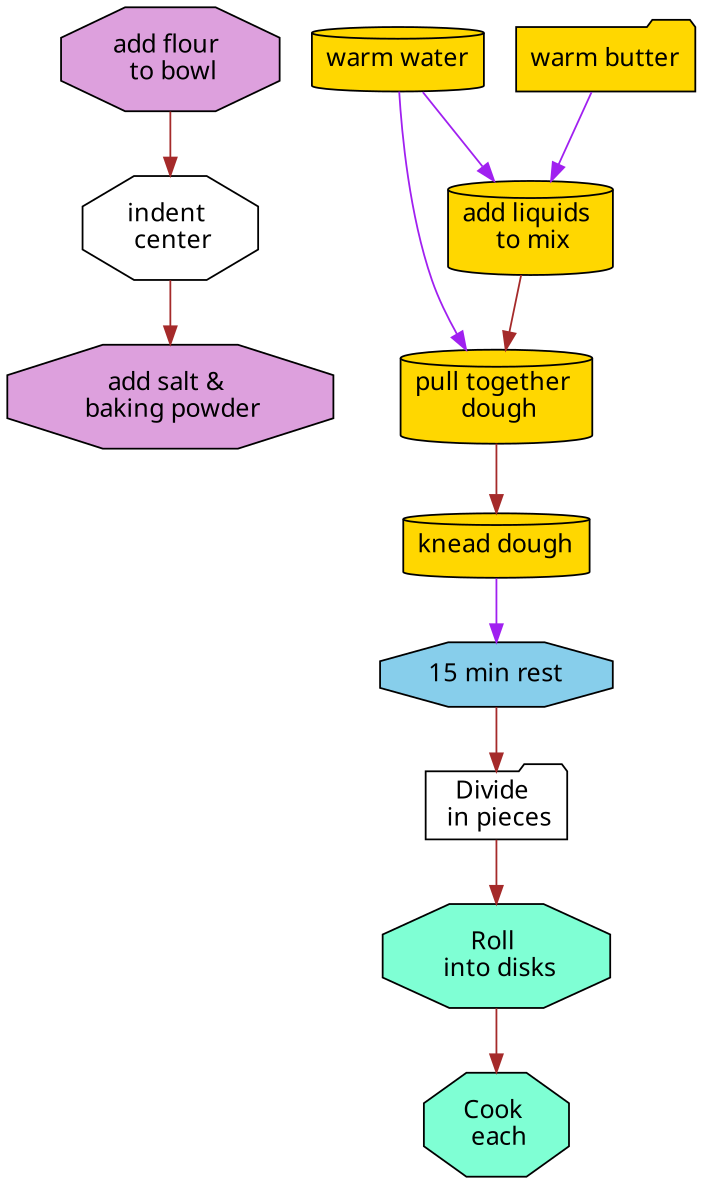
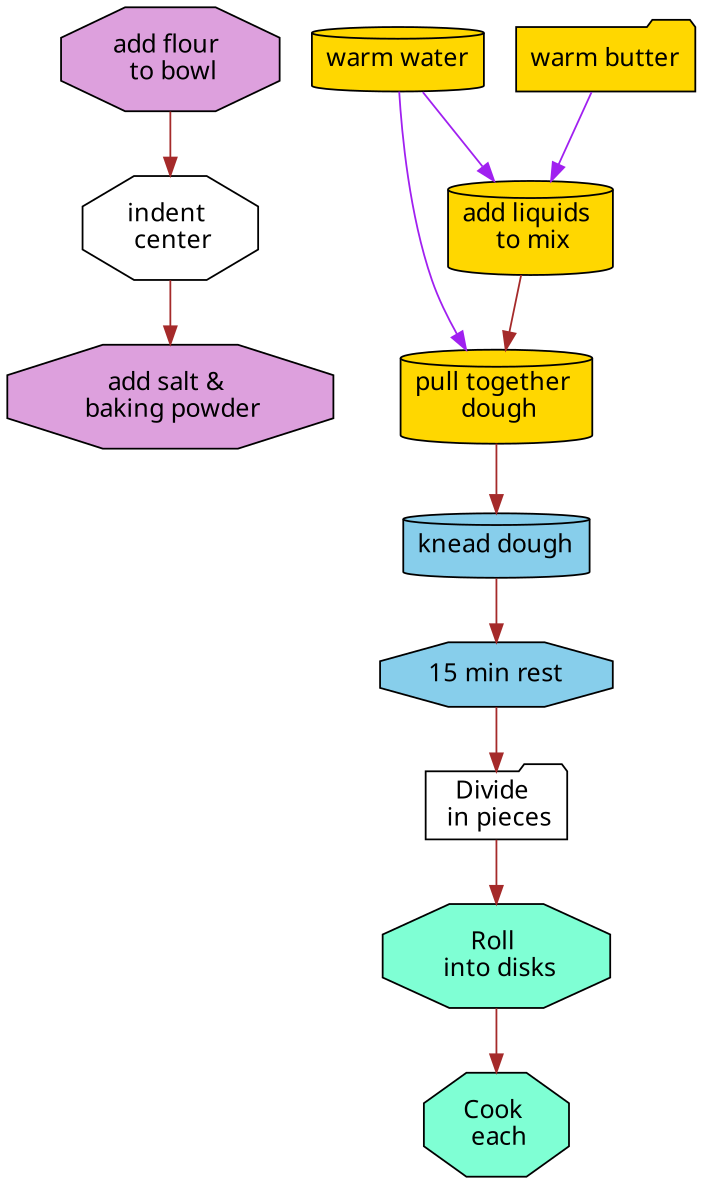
  digraph {
    fontname="Noto Sans"
    node [fillcolor=gold fontname="Noto Sans" shape=octagon style=filled]
    edge [arrowhead=normal color=brown fontname="Noto Sans"]
    n1 [fillcolor=plum label="add flour \n to bowl"]
    n2 [fillcolor=white label="indent \n center"]
    n3 [fillcolor=plum label="add salt & \n baking powder"]
    n4 [label="pull together \n dough" shape=cylinder]
-   n5 [label="knead dough" shape=cylinder]
+   n5 [fillcolor=skyblue label="knead dough" shape=cylinder]
    n6 [label="warm water" shape=cylinder]
    n7 [label="add liquids \n to mix" shape=cylinder]
    n8 [label="warm butter" shape=folder]
    n9 [fillcolor=skyblue label="15 min rest"]
    n10 [fillcolor=white label="Divide \n in pieces" shape=folder]
    n11 [fillcolor=aquamarine label="Roll \n into disks"]
    n12 [fillcolor=aquamarine label="Cook \n each"]
    n1 -> n2
    n2 -> n3
    n4 -> n5
-   n5 -> n9 [color=purple]
+   n5 -> n9
    n6 -> n4 [color=purple]
    n6 -> n7 [color=purple]
    n7 -> n4
    n8 -> n7 [color=purple]
    n9 -> n10
    n10 -> n11
    n11 -> n12
  }
